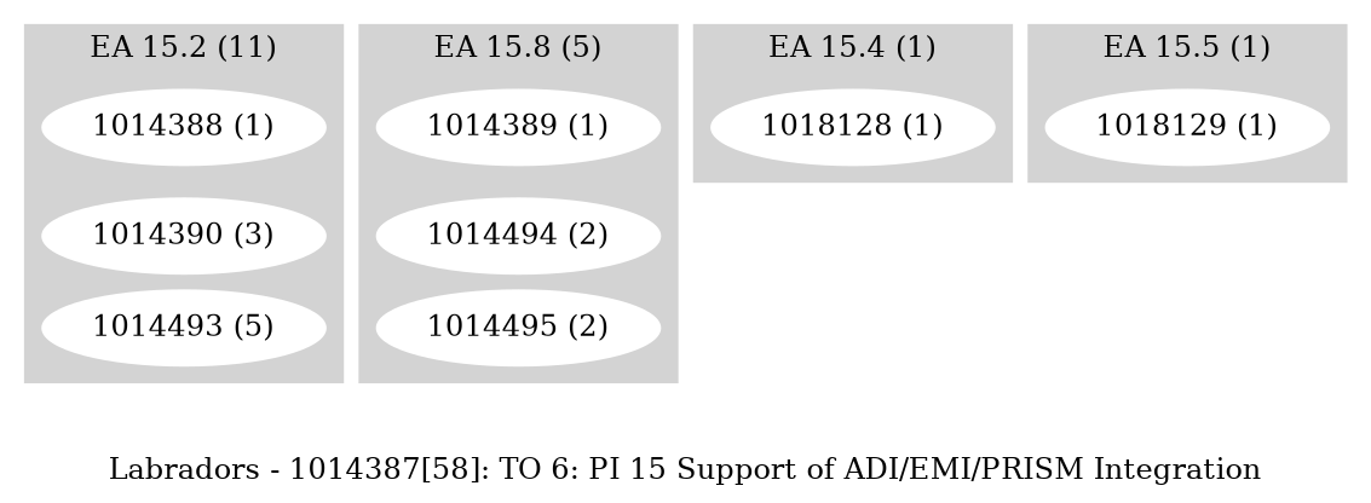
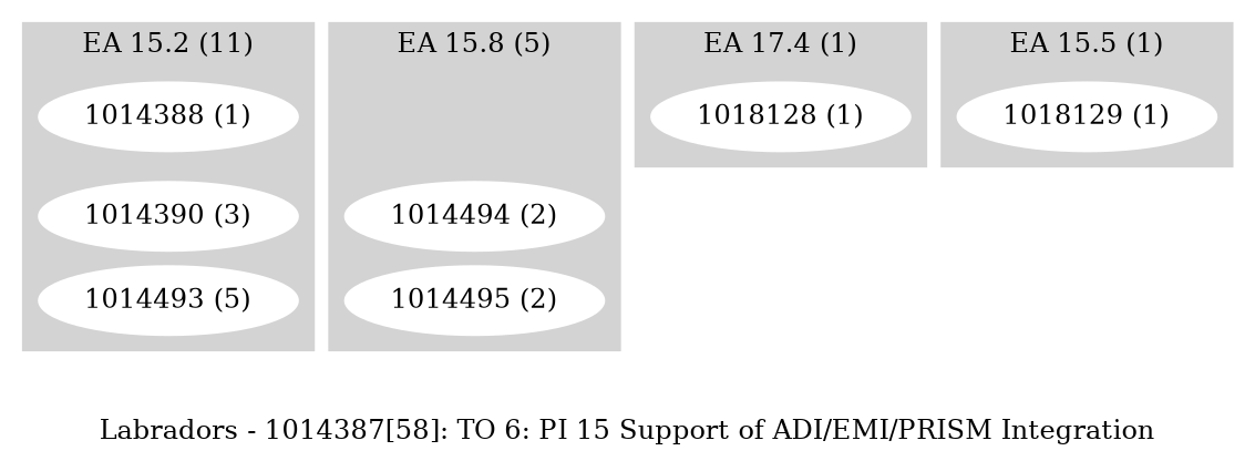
  digraph {
    label="Labradors - 1014387[58]: TO 6: PI 15 Support of ADI/EMI/PRISM Integration"
    ranksep=.1
    node [color=white style=filled]
    edge [style=invis]
    "1014388 (1)"
    "1014390 (3)"
    "1014493 (5)"
-   "1014389 (1)"
    "1014494 (2)"
    "1014495 (2)"
    "1018128 (1)"
    "1018129 (1)"
    subgraph cluster_1 {
      color=lightgrey
      label="EA 15.2 (11)"
      style=filled
      "1014388 (1)"
      "1014390 (3)"
      "1014493 (5)"
    }
    subgraph cluster_2 {
      color=lightgrey
      label="EA 15.8 (5)"
      style=filled
-     "1014389 (1)"
      "1014494 (2)"
      "1014495 (2)"
    }
    subgraph cluster_3 {
      color=lightgrey
-     label="EA 15.4 (1)"
+     label="EA 17.4 (1)"
      style=filled
      "1018128 (1)"
    }
    subgraph cluster_4 {
      color=lightgrey
      label="EA 15.5 (1)"
      style=filled
      "1018129 (1)"
    }
    "1014388 (1)" -> "1014390 (3)"
    "1014390 (3)" -> "1014493 (5)"
-   "1014389 (1)" -> "1014494 (2)"
    "1014494 (2)" -> "1014495 (2)"
  }
